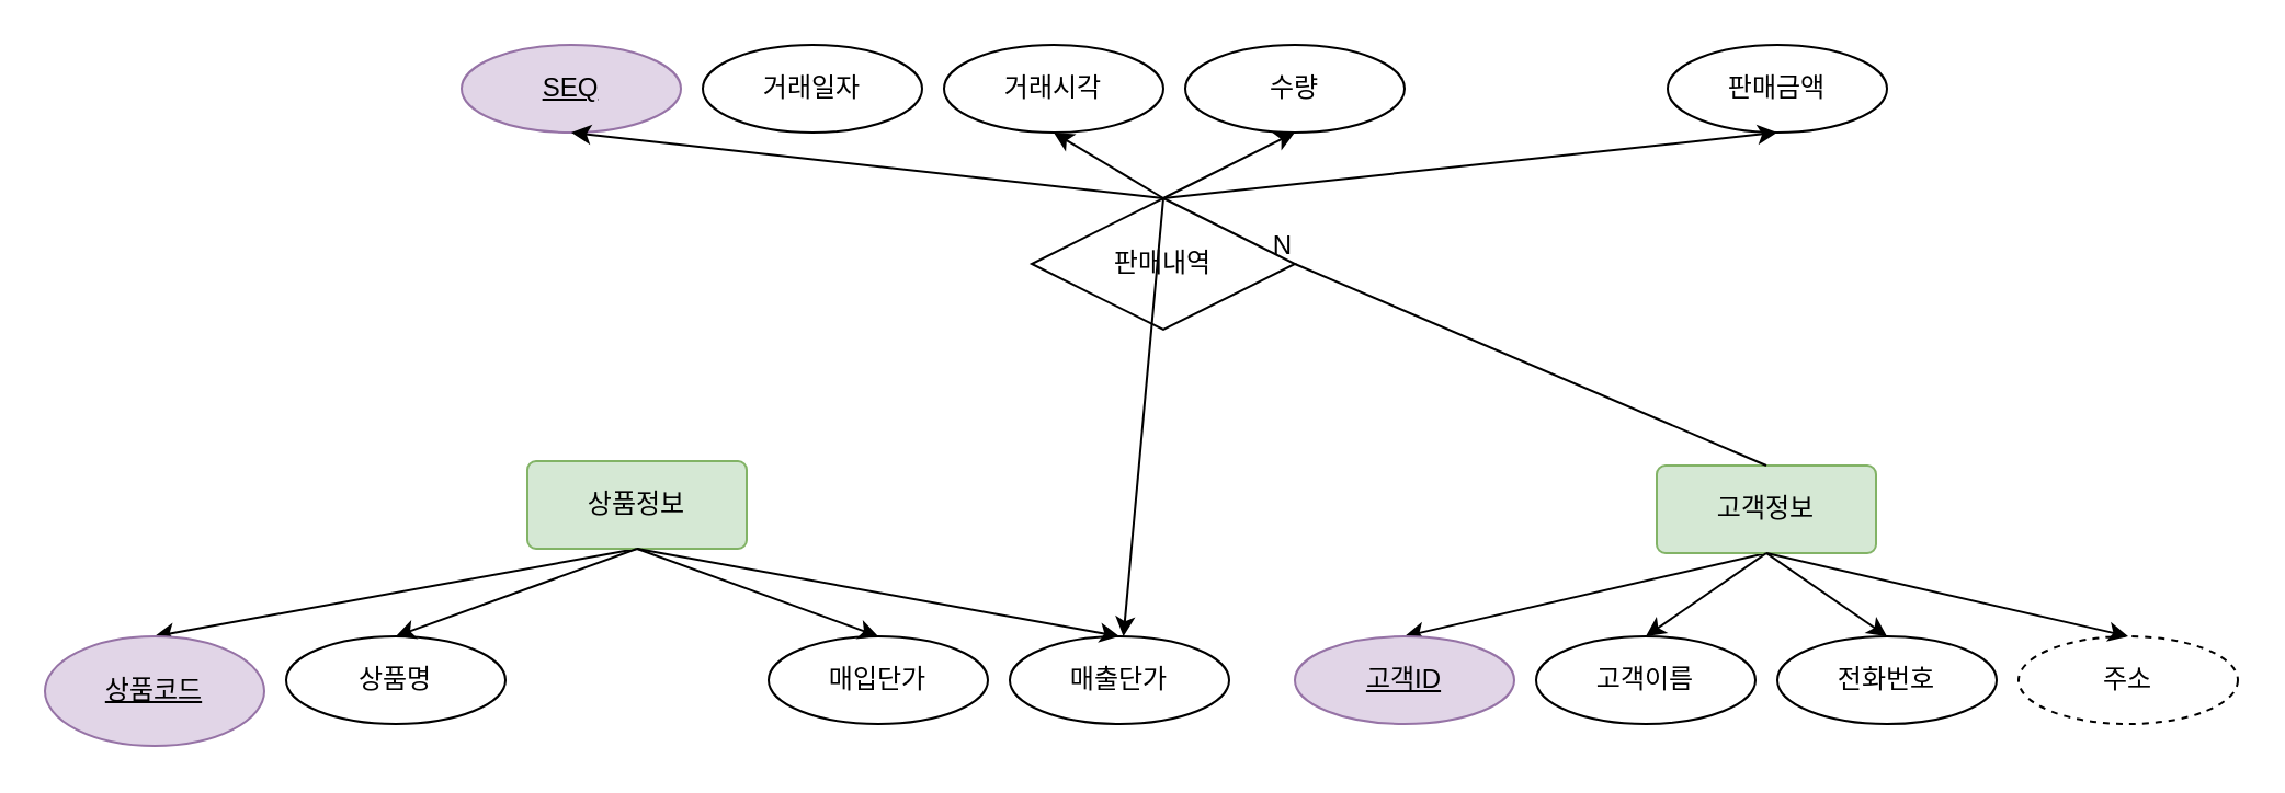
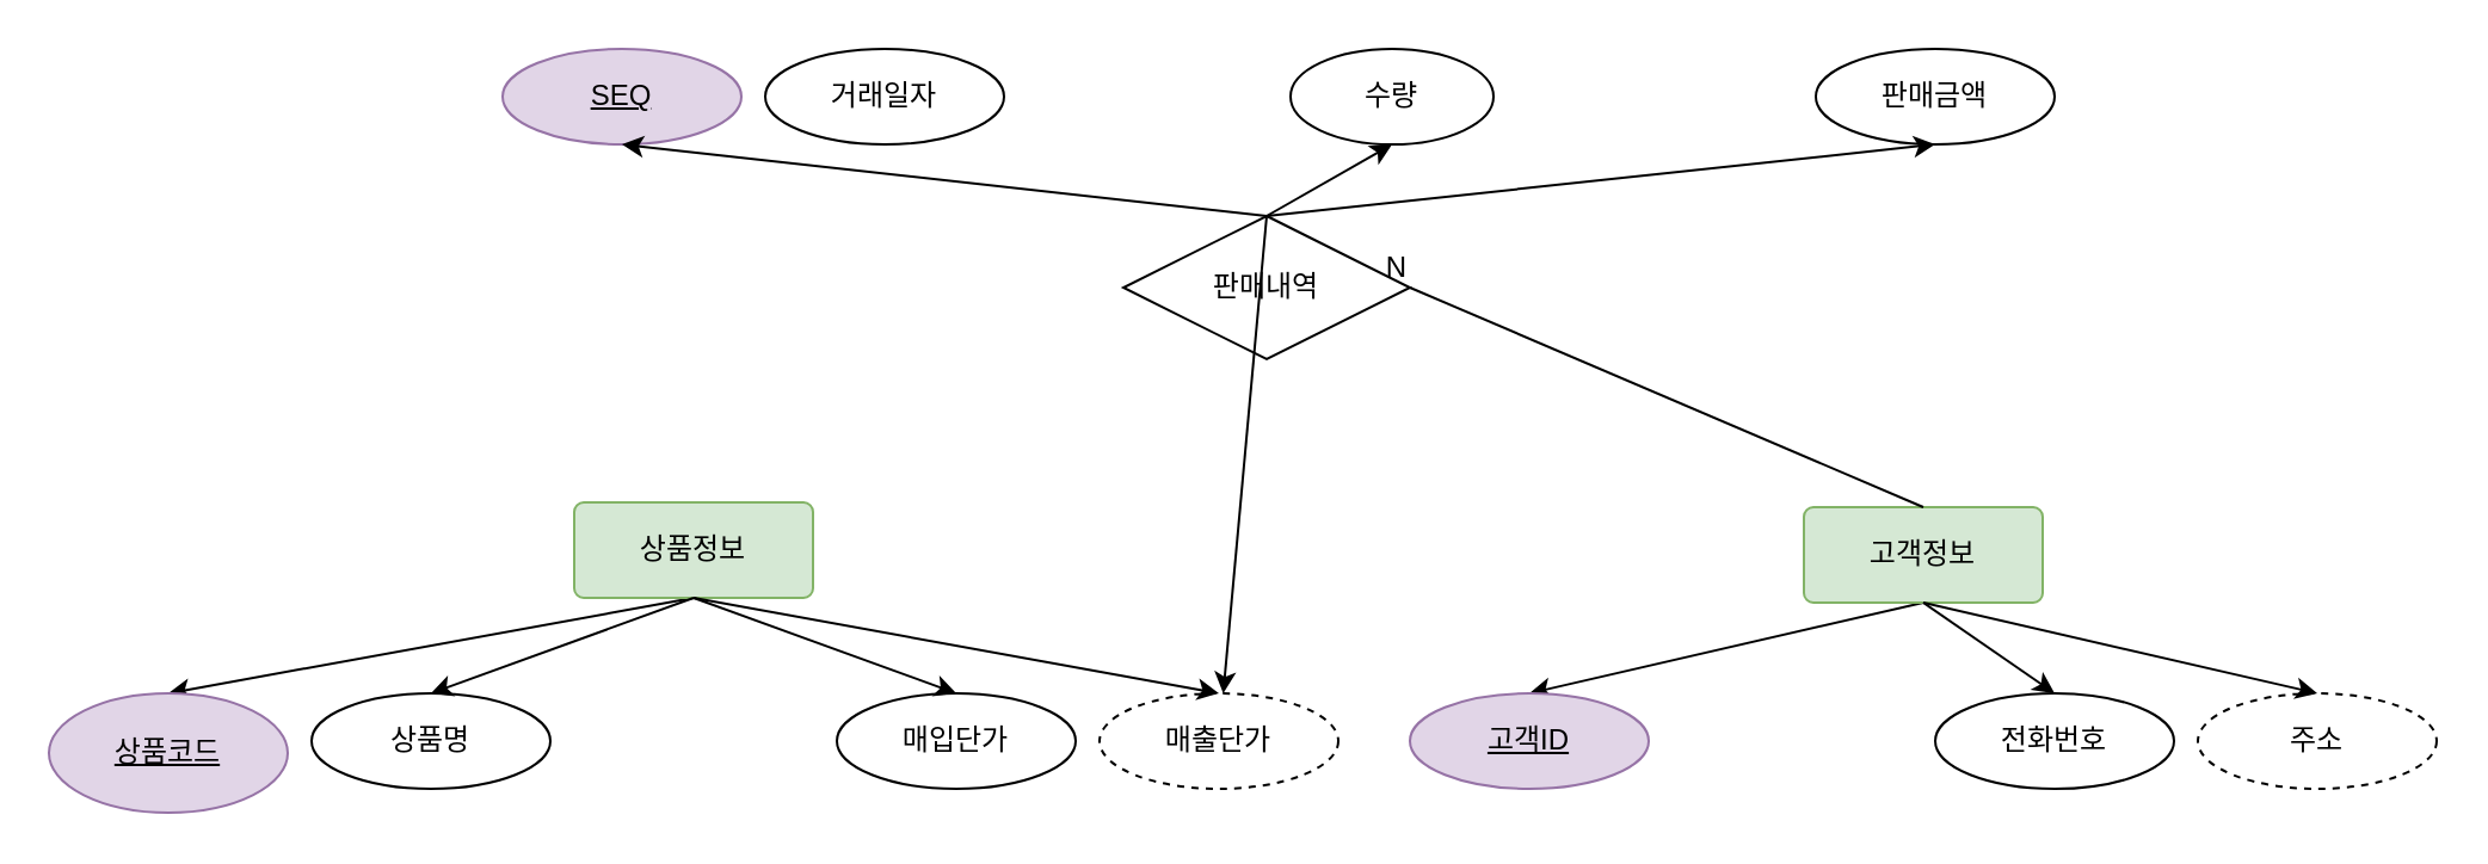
  <mxCell id="0" />
  <mxCell id="1" parent="0" />
  <mxCell id="2" style="rounded=0;orthogonalLoop=1;jettySize=auto;html=1;entryX=0.5;entryY=0;entryDx=0;entryDy=0;exitX=0.5;exitY=1;exitDx=0;exitDy=0;" edge="1" parent="1" source="3" target="4"><mxGeometry relative="1" as="geometry" /></mxCell>
  <mxCell id="3" value="상품정보" style="rounded=1;arcSize=10;whiteSpace=wrap;html=1;align=center;fillColor=#d5e8d4;strokeColor=#82b366;" vertex="1" parent="1"><mxGeometry x="240" y="210" width="100" height="40" as="geometry" /></mxCell>
  <mxCell id="4" value="상품코드" style="ellipse;whiteSpace=wrap;html=1;align=center;fontStyle=4;fillColor=#e1d5e7;strokeColor=#9673a6;" vertex="1" parent="1"><mxGeometry x="20" y="290" width="100" height="50" as="geometry" /></mxCell>
  <mxCell id="5" value="상품명" style="ellipse;whiteSpace=wrap;html=1;align=center;" vertex="1" parent="1"><mxGeometry x="130" y="290" width="100" height="40" as="geometry" /></mxCell>
  <mxCell id="6" value="매입단가" style="ellipse;whiteSpace=wrap;html=1;align=center;" vertex="1" parent="1"><mxGeometry x="350" y="290" width="100" height="40" as="geometry" /></mxCell>
- <mxCell id="7" value="매출단가" style="ellipse;whiteSpace=wrap;html=1;align=center;" vertex="1" parent="1"><mxGeometry x="460" y="290" width="100" height="40" as="geometry" /></mxCell>
+ <mxCell id="7" value="매출단가" style="ellipse;whiteSpace=wrap;html=1;align=center;dashed=1;" vertex="1" parent="1"><mxGeometry x="460" y="290" width="100" height="40" as="geometry" /></mxCell>
  <mxCell id="8" style="rounded=0;orthogonalLoop=1;jettySize=auto;html=1;entryX=0.5;entryY=0;entryDx=0;entryDy=0;exitX=0.5;exitY=1;exitDx=0;exitDy=0;" edge="1" parent="1" source="3" target="5"><mxGeometry relative="1" as="geometry"><mxPoint x="290" y="200" as="sourcePoint" /><mxPoint x="80" y="300" as="targetPoint" /></mxGeometry></mxCell>
  <mxCell id="9" style="rounded=0;orthogonalLoop=1;jettySize=auto;html=1;entryX=0.5;entryY=0;entryDx=0;entryDy=0;exitX=0.5;exitY=1;exitDx=0;exitDy=0;" edge="1" parent="1" source="3" target="6"><mxGeometry relative="1" as="geometry"><mxPoint x="380" y="240" as="sourcePoint" /><mxPoint x="300" y="300" as="targetPoint" /></mxGeometry></mxCell>
  <mxCell id="10" style="rounded=0;orthogonalLoop=1;jettySize=auto;html=1;entryX=0.5;entryY=0;entryDx=0;entryDy=0;exitX=0.5;exitY=1;exitDx=0;exitDy=0;" edge="1" parent="1" source="3" target="7"><mxGeometry relative="1" as="geometry"><mxPoint x="290" y="200" as="sourcePoint" /><mxPoint x="410" y="300" as="targetPoint" /></mxGeometry></mxCell>
  <mxCell id="11" style="rounded=0;orthogonalLoop=1;jettySize=auto;html=1;entryX=0.5;entryY=0;entryDx=0;entryDy=0;exitX=0.5;exitY=1;exitDx=0;exitDy=0;" edge="1" source="12" target="13" parent="1"><mxGeometry relative="1" as="geometry" /></mxCell>
  <mxCell id="12" value="고객정보" style="rounded=1;arcSize=10;whiteSpace=wrap;html=1;align=center;fillColor=#d5e8d4;strokeColor=#82b366;" vertex="1" parent="1"><mxGeometry x="755" y="212" width="100" height="40" as="geometry" /></mxCell>
  <mxCell id="13" value="고객ID" style="ellipse;whiteSpace=wrap;html=1;align=center;fontStyle=4;fillColor=#e1d5e7;strokeColor=#9673a6;" vertex="1" parent="1"><mxGeometry x="590" y="290" width="100" height="40" as="geometry" /></mxCell>
- <mxCell id="14" value="고객이름" style="ellipse;whiteSpace=wrap;html=1;align=center;" vertex="1" parent="1"><mxGeometry x="700" y="290" width="100" height="40" as="geometry" /></mxCell>
  <mxCell id="15" value="전화번호" style="ellipse;whiteSpace=wrap;html=1;align=center;" vertex="1" parent="1"><mxGeometry x="810" y="290" width="100" height="40" as="geometry" /></mxCell>
  <mxCell id="16" value="주소" style="ellipse;whiteSpace=wrap;html=1;align=center;dashed=1;" vertex="1" parent="1"><mxGeometry x="920" y="290" width="100" height="40" as="geometry" /></mxCell>
- <mxCell id="17" style="rounded=0;orthogonalLoop=1;jettySize=auto;html=1;entryX=0.5;entryY=0;entryDx=0;entryDy=0;exitX=0.5;exitY=1;exitDx=0;exitDy=0;" edge="1" source="12" target="14" parent="1"><mxGeometry relative="1" as="geometry"><mxPoint x="860" y="200" as="sourcePoint" /><mxPoint x="650" y="300" as="targetPoint" /></mxGeometry></mxCell>
  <mxCell id="18" style="rounded=0;orthogonalLoop=1;jettySize=auto;html=1;entryX=0.5;entryY=0;entryDx=0;entryDy=0;exitX=0.5;exitY=1;exitDx=0;exitDy=0;" edge="1" source="12" target="15" parent="1"><mxGeometry relative="1" as="geometry"><mxPoint x="860" y="200" as="sourcePoint" /><mxPoint x="760" y="300" as="targetPoint" /></mxGeometry></mxCell>
  <mxCell id="19" style="rounded=0;orthogonalLoop=1;jettySize=auto;html=1;entryX=0.5;entryY=0;entryDx=0;entryDy=0;exitX=0.5;exitY=1;exitDx=0;exitDy=0;" edge="1" source="12" target="16" parent="1"><mxGeometry relative="1" as="geometry"><mxPoint x="950" y="240" as="sourcePoint" /><mxPoint x="870" y="300" as="targetPoint" /></mxGeometry></mxCell>
  <mxCell id="20" value="판매내역" style="shape=rhombus;perimeter=rhombusPerimeter;whiteSpace=wrap;html=1;align=center;" vertex="1" parent="1"><mxGeometry x="470" y="90" width="120" height="60" as="geometry" /></mxCell>
  <mxCell id="21" value="" style="endArrow=none;html=1;rounded=0;exitX=0.5;exitY=0;exitDx=0;exitDy=0;entryX=1;entryY=0.5;entryDx=0;entryDy=0;" edge="1" parent="1" source="12" target="20"><mxGeometry relative="1" as="geometry"><mxPoint x="600" y="300" as="sourcePoint" /><mxPoint x="760" y="300" as="targetPoint" /></mxGeometry></mxCell>
  <mxCell id="22" value="N" style="resizable=0;html=1;whiteSpace=wrap;align=right;verticalAlign=bottom;" connectable="0" vertex="1" parent="21"><mxGeometry x="1" relative="1" as="geometry" /></mxCell>
  <mxCell id="23" value="거래일자" style="ellipse;whiteSpace=wrap;html=1;align=center;" vertex="1" parent="1"><mxGeometry x="320" y="20" width="100" height="40" as="geometry" /></mxCell>
- <mxCell id="24" value="거래시각" style="ellipse;whiteSpace=wrap;html=1;align=center;" vertex="1" parent="1"><mxGeometry x="430" y="20" width="100" height="40" as="geometry" /></mxCell>
- <mxCell id="25" value="수량" style="ellipse;whiteSpace=wrap;html=1;align=center;" vertex="1" parent="1"><mxGeometry x="540" y="20" width="100" height="40" as="geometry" /></mxCell>
+ <mxCell id="25" value="수량" style="ellipse;whiteSpace=wrap;html=1;align=center;" vertex="1" parent="1"><mxGeometry x="540" y="20" width="85" height="40" as="geometry" /></mxCell>
  <mxCell id="26" value="판매금액" style="ellipse;whiteSpace=wrap;html=1;align=center;" vertex="1" parent="1"><mxGeometry x="760" y="20" width="100" height="40" as="geometry" /></mxCell>
  <mxCell id="27" value="SEQ" style="ellipse;whiteSpace=wrap;html=1;align=center;fontStyle=4;fillColor=#e1d5e7;strokeColor=#9673a6;" vertex="1" parent="1"><mxGeometry x="210" y="20" width="100" height="40" as="geometry" /></mxCell>
  <mxCell id="28" style="rounded=0;orthogonalLoop=1;jettySize=auto;html=1;entryX=0.5;entryY=1;entryDx=0;entryDy=0;exitX=0.5;exitY=0;exitDx=0;exitDy=0;" edge="1" parent="1" source="20" target="27"><mxGeometry relative="1" as="geometry"><mxPoint x="420" y="90" as="sourcePoint" /><mxPoint x="200" y="130" as="targetPoint" /></mxGeometry></mxCell>
  <mxCell id="29" style="rounded=0;orthogonalLoop=1;jettySize=auto;html=1;exitX=0.5;exitY=0;exitDx=0;exitDy=0;" edge="1" parent="1" source="20" target="7"><mxGeometry relative="1" as="geometry"><mxPoint x="540" y="100" as="sourcePoint" /><mxPoint x="220" y="70" as="targetPoint" /></mxGeometry></mxCell>
- <mxCell id="30" style="rounded=0;orthogonalLoop=1;jettySize=auto;html=1;entryX=0.5;entryY=1;entryDx=0;entryDy=0;exitX=0.5;exitY=0;exitDx=0;exitDy=0;" edge="1" parent="1" source="20" target="24"><mxGeometry relative="1" as="geometry"><mxPoint x="540" y="100" as="sourcePoint" /><mxPoint x="330" y="70" as="targetPoint" /></mxGeometry></mxCell>
  <mxCell id="31" style="rounded=0;orthogonalLoop=1;jettySize=auto;html=1;entryX=0.5;entryY=1;entryDx=0;entryDy=0;exitX=0.5;exitY=0;exitDx=0;exitDy=0;" edge="1" parent="1" source="20" target="25"><mxGeometry relative="1" as="geometry"><mxPoint x="530" y="80" as="sourcePoint" /><mxPoint x="440" y="70" as="targetPoint" /></mxGeometry></mxCell>
  <mxCell id="32" style="rounded=0;orthogonalLoop=1;jettySize=auto;html=1;entryX=0.5;entryY=1;entryDx=0;entryDy=0;exitX=0.5;exitY=0;exitDx=0;exitDy=0;" edge="1" parent="1" source="20" target="26"><mxGeometry relative="1" as="geometry"><mxPoint x="540" y="100" as="sourcePoint" /><mxPoint x="660" y="70" as="targetPoint" /></mxGeometry></mxCell>
